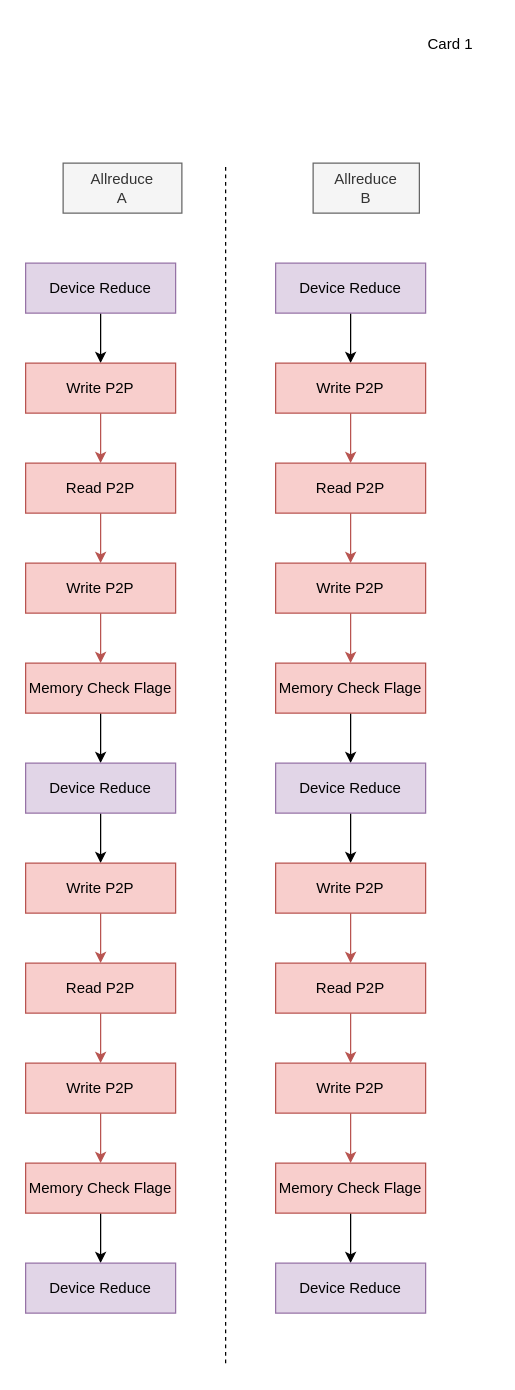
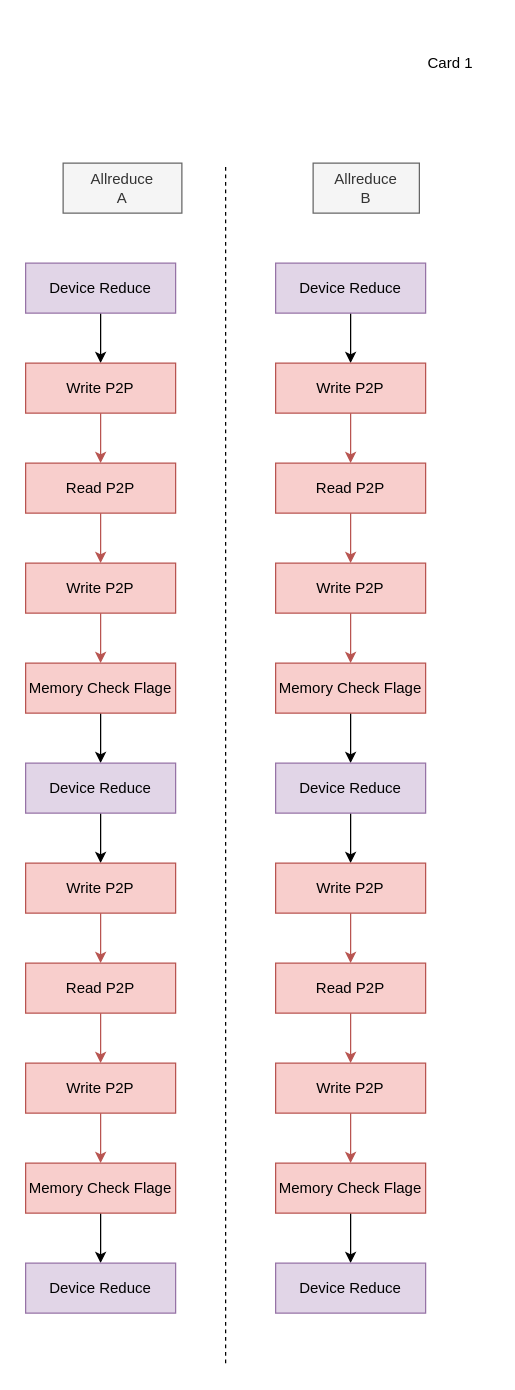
  <mxCell id="0" />
  <mxCell id="1" parent="0" />
  <mxCell id="2" value="" style="endArrow=none;dashed=1;html=1;rounded=0;" edge="1" parent="1"><mxGeometry width="50" height="50" relative="1" as="geometry"><mxPoint x="180" y="1090" as="sourcePoint" /><mxPoint x="180" y="130" as="targetPoint" /></mxGeometry></mxCell>
  <mxCell id="3" value="" style="edgeStyle=orthogonalEdgeStyle;rounded=0;orthogonalLoop=1;jettySize=auto;html=1;fillColor=#d5e8d4;strokeColor=#000000;" edge="1" parent="1" source="4" target="6"><mxGeometry relative="1" as="geometry" /></mxCell>
  <mxCell id="4" value="Device Reduce" style="rounded=0;whiteSpace=wrap;html=1;fillColor=#e1d5e7;strokeColor=#9673a6;" vertex="1" parent="1"><mxGeometry x="20" y="210" width="120" height="40" as="geometry" /></mxCell>
  <mxCell id="5" value="" style="edgeStyle=orthogonalEdgeStyle;rounded=0;orthogonalLoop=1;jettySize=auto;html=1;fillColor=#f8cecc;strokeColor=#b85450;" edge="1" parent="1" source="6" target="8"><mxGeometry relative="1" as="geometry" /></mxCell>
  <mxCell id="6" value="Write P2P" style="rounded=0;whiteSpace=wrap;html=1;fillColor=#f8cecc;strokeColor=#b85450;" vertex="1" parent="1"><mxGeometry x="20" y="290" width="120" height="40" as="geometry" /></mxCell>
  <mxCell id="7" value="" style="edgeStyle=orthogonalEdgeStyle;rounded=0;orthogonalLoop=1;jettySize=auto;html=1;fillColor=#f8cecc;strokeColor=#b85450;" edge="1" parent="1" source="8" target="10"><mxGeometry relative="1" as="geometry" /></mxCell>
  <mxCell id="8" value="Read P2P" style="rounded=0;whiteSpace=wrap;html=1;fillColor=#f8cecc;strokeColor=#b85450;" vertex="1" parent="1"><mxGeometry x="20" y="370" width="120" height="40" as="geometry" /></mxCell>
  <mxCell id="9" value="" style="edgeStyle=orthogonalEdgeStyle;rounded=0;orthogonalLoop=1;jettySize=auto;html=1;fillColor=#f8cecc;strokeColor=#b85450;" edge="1" parent="1" source="10" target="12"><mxGeometry relative="1" as="geometry" /></mxCell>
  <mxCell id="10" value="Write P2P" style="rounded=0;whiteSpace=wrap;html=1;fillColor=#f8cecc;strokeColor=#b85450;" vertex="1" parent="1"><mxGeometry x="20" y="450" width="120" height="40" as="geometry" /></mxCell>
  <mxCell id="11" value="" style="edgeStyle=orthogonalEdgeStyle;rounded=0;orthogonalLoop=1;jettySize=auto;html=1;fillColor=#d5e8d4;strokeColor=#000000;" edge="1" parent="1" source="12" target="14"><mxGeometry relative="1" as="geometry" /></mxCell>
  <mxCell id="12" value="Memory Check Flage" style="rounded=0;whiteSpace=wrap;html=1;fillColor=#f8cecc;strokeColor=#b85450;" vertex="1" parent="1"><mxGeometry x="20" y="530" width="120" height="40" as="geometry" /></mxCell>
  <mxCell id="13" value="" style="edgeStyle=orthogonalEdgeStyle;rounded=0;orthogonalLoop=1;jettySize=auto;html=1;" edge="1" parent="1" source="14" target="31"><mxGeometry relative="1" as="geometry" /></mxCell>
  <mxCell id="14" value="Device Reduce" style="rounded=0;whiteSpace=wrap;html=1;fillColor=#e1d5e7;strokeColor=#9673a6;" vertex="1" parent="1"><mxGeometry x="20" y="610" width="120" height="40" as="geometry" /></mxCell>
  <mxCell id="15" value="" style="edgeStyle=orthogonalEdgeStyle;rounded=0;orthogonalLoop=1;jettySize=auto;html=1;fillColor=#d5e8d4;strokeColor=#000000;" edge="1" parent="1" source="16" target="18"><mxGeometry relative="1" as="geometry" /></mxCell>
  <mxCell id="16" value="Device Reduce" style="rounded=0;whiteSpace=wrap;html=1;fillColor=#e1d5e7;strokeColor=#9673a6;" vertex="1" parent="1"><mxGeometry x="220" y="210" width="120" height="40" as="geometry" /></mxCell>
  <mxCell id="17" value="" style="edgeStyle=orthogonalEdgeStyle;rounded=0;orthogonalLoop=1;jettySize=auto;html=1;fillColor=#f8cecc;strokeColor=#b85450;" edge="1" parent="1" source="18" target="20"><mxGeometry relative="1" as="geometry" /></mxCell>
  <mxCell id="18" value="Write P2P" style="rounded=0;whiteSpace=wrap;html=1;fillColor=#f8cecc;strokeColor=#b85450;" vertex="1" parent="1"><mxGeometry x="220" y="290" width="120" height="40" as="geometry" /></mxCell>
  <mxCell id="19" value="" style="edgeStyle=orthogonalEdgeStyle;rounded=0;orthogonalLoop=1;jettySize=auto;html=1;fillColor=#f8cecc;strokeColor=#b85450;" edge="1" parent="1" source="20" target="22"><mxGeometry relative="1" as="geometry" /></mxCell>
  <mxCell id="20" value="Read P2P" style="rounded=0;whiteSpace=wrap;html=1;fillColor=#f8cecc;strokeColor=#b85450;" vertex="1" parent="1"><mxGeometry x="220" y="370" width="120" height="40" as="geometry" /></mxCell>
  <mxCell id="21" value="" style="edgeStyle=orthogonalEdgeStyle;rounded=0;orthogonalLoop=1;jettySize=auto;html=1;fillColor=#f8cecc;strokeColor=#b85450;" edge="1" parent="1" source="22" target="24"><mxGeometry relative="1" as="geometry" /></mxCell>
  <mxCell id="22" value="Write P2P" style="rounded=0;whiteSpace=wrap;html=1;fillColor=#f8cecc;strokeColor=#b85450;" vertex="1" parent="1"><mxGeometry x="220" y="450" width="120" height="40" as="geometry" /></mxCell>
  <mxCell id="23" value="" style="edgeStyle=orthogonalEdgeStyle;rounded=0;orthogonalLoop=1;jettySize=auto;html=1;fillColor=#d5e8d4;strokeColor=#000000;" edge="1" parent="1" source="24" target="26"><mxGeometry relative="1" as="geometry" /></mxCell>
  <mxCell id="24" value="Memory Check Flage" style="rounded=0;whiteSpace=wrap;html=1;fillColor=#f8cecc;strokeColor=#b85450;" vertex="1" parent="1"><mxGeometry x="220" y="530" width="120" height="40" as="geometry" /></mxCell>
  <mxCell id="25" value="" style="edgeStyle=orthogonalEdgeStyle;rounded=0;orthogonalLoop=1;jettySize=auto;html=1;" edge="1" parent="1" source="26" target="40"><mxGeometry relative="1" as="geometry" /></mxCell>
  <mxCell id="26" value="Device Reduce" style="rounded=0;whiteSpace=wrap;html=1;fillColor=#e1d5e7;strokeColor=#9673a6;" vertex="1" parent="1"><mxGeometry x="220" y="610" width="120" height="40" as="geometry" /></mxCell>
  <mxCell id="27" value="Allreduce&lt;br&gt;B" style="text;html=1;strokeColor=#666666;fillColor=#f5f5f5;align=center;verticalAlign=middle;whiteSpace=wrap;rounded=0;fontColor=#333333;" vertex="1" parent="1"><mxGeometry x="250" y="130" width="85" height="40" as="geometry" /></mxCell>
  <mxCell id="28" value="Allreduce&lt;br&gt;A" style="text;html=1;strokeColor=#666666;fillColor=#f5f5f5;align=center;verticalAlign=middle;whiteSpace=wrap;rounded=0;fontColor=#333333;" vertex="1" parent="1"><mxGeometry x="50" y="130" width="95" height="40" as="geometry" /></mxCell>
- <mxCell id="29" value="Card 1" style="text;html=1;strokeColor=none;fillColor=none;align=center;verticalAlign=middle;whiteSpace=wrap;rounded=0;" vertex="1" parent="1"><mxGeometry x="330" y="20" width="60" height="30" as="geometry" /></mxCell>
+ <mxCell id="29" value="Card 1" style="text;html=1;strokeColor=none;fillColor=none;align=center;verticalAlign=middle;whiteSpace=wrap;rounded=0;" vertex="1" parent="1"><mxGeometry x="330" y="35" width="60" height="30" as="geometry" /></mxCell>
  <mxCell id="30" value="" style="edgeStyle=orthogonalEdgeStyle;rounded=0;orthogonalLoop=1;jettySize=auto;html=1;fillColor=#f8cecc;strokeColor=#b85450;" edge="1" parent="1" source="31" target="33"><mxGeometry relative="1" as="geometry" /></mxCell>
  <mxCell id="31" value="Write P2P" style="rounded=0;whiteSpace=wrap;html=1;fillColor=#f8cecc;strokeColor=#b85450;" vertex="1" parent="1"><mxGeometry x="20" y="690" width="120" height="40" as="geometry" /></mxCell>
  <mxCell id="32" value="" style="edgeStyle=orthogonalEdgeStyle;rounded=0;orthogonalLoop=1;jettySize=auto;html=1;fillColor=#f8cecc;strokeColor=#b85450;" edge="1" parent="1" source="33" target="35"><mxGeometry relative="1" as="geometry" /></mxCell>
  <mxCell id="33" value="Read P2P" style="rounded=0;whiteSpace=wrap;html=1;fillColor=#f8cecc;strokeColor=#b85450;" vertex="1" parent="1"><mxGeometry x="20" y="770" width="120" height="40" as="geometry" /></mxCell>
  <mxCell id="34" value="" style="edgeStyle=orthogonalEdgeStyle;rounded=0;orthogonalLoop=1;jettySize=auto;html=1;fillColor=#f8cecc;strokeColor=#b85450;" edge="1" parent="1" source="35" target="37"><mxGeometry relative="1" as="geometry" /></mxCell>
  <mxCell id="35" value="Write P2P" style="rounded=0;whiteSpace=wrap;html=1;fillColor=#f8cecc;strokeColor=#b85450;" vertex="1" parent="1"><mxGeometry x="20" y="850" width="120" height="40" as="geometry" /></mxCell>
  <mxCell id="36" value="" style="edgeStyle=orthogonalEdgeStyle;rounded=0;orthogonalLoop=1;jettySize=auto;html=1;fillColor=#d5e8d4;strokeColor=#000000;" edge="1" parent="1" source="37" target="38"><mxGeometry relative="1" as="geometry" /></mxCell>
  <mxCell id="37" value="Memory Check Flage" style="rounded=0;whiteSpace=wrap;html=1;fillColor=#f8cecc;strokeColor=#b85450;" vertex="1" parent="1"><mxGeometry x="20" y="930" width="120" height="40" as="geometry" /></mxCell>
  <mxCell id="38" value="Device Reduce" style="rounded=0;whiteSpace=wrap;html=1;fillColor=#e1d5e7;strokeColor=#9673a6;" vertex="1" parent="1"><mxGeometry x="20" y="1010" width="120" height="40" as="geometry" /></mxCell>
  <mxCell id="39" value="" style="edgeStyle=orthogonalEdgeStyle;rounded=0;orthogonalLoop=1;jettySize=auto;html=1;fillColor=#f8cecc;strokeColor=#b85450;" edge="1" parent="1" source="40" target="42"><mxGeometry relative="1" as="geometry" /></mxCell>
  <mxCell id="40" value="Write P2P" style="rounded=0;whiteSpace=wrap;html=1;fillColor=#f8cecc;strokeColor=#b85450;" vertex="1" parent="1"><mxGeometry x="220" y="690" width="120" height="40" as="geometry" /></mxCell>
  <mxCell id="41" value="" style="edgeStyle=orthogonalEdgeStyle;rounded=0;orthogonalLoop=1;jettySize=auto;html=1;fillColor=#f8cecc;strokeColor=#b85450;" edge="1" parent="1" source="42" target="44"><mxGeometry relative="1" as="geometry" /></mxCell>
  <mxCell id="42" value="Read P2P" style="rounded=0;whiteSpace=wrap;html=1;fillColor=#f8cecc;strokeColor=#b85450;" vertex="1" parent="1"><mxGeometry x="220" y="770" width="120" height="40" as="geometry" /></mxCell>
  <mxCell id="43" value="" style="edgeStyle=orthogonalEdgeStyle;rounded=0;orthogonalLoop=1;jettySize=auto;html=1;fillColor=#f8cecc;strokeColor=#b85450;" edge="1" parent="1" source="44" target="46"><mxGeometry relative="1" as="geometry" /></mxCell>
  <mxCell id="44" value="Write P2P" style="rounded=0;whiteSpace=wrap;html=1;fillColor=#f8cecc;strokeColor=#b85450;" vertex="1" parent="1"><mxGeometry x="220" y="850" width="120" height="40" as="geometry" /></mxCell>
  <mxCell id="45" value="" style="edgeStyle=orthogonalEdgeStyle;rounded=0;orthogonalLoop=1;jettySize=auto;html=1;fillColor=#d5e8d4;strokeColor=#000000;" edge="1" parent="1" source="46" target="47"><mxGeometry relative="1" as="geometry" /></mxCell>
  <mxCell id="46" value="Memory Check Flage" style="rounded=0;whiteSpace=wrap;html=1;fillColor=#f8cecc;strokeColor=#b85450;" vertex="1" parent="1"><mxGeometry x="220" y="930" width="120" height="40" as="geometry" /></mxCell>
  <mxCell id="47" value="Device Reduce" style="rounded=0;whiteSpace=wrap;html=1;fillColor=#e1d5e7;strokeColor=#9673a6;" vertex="1" parent="1"><mxGeometry x="220" y="1010" width="120" height="40" as="geometry" /></mxCell>
